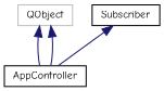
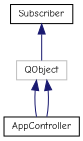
  digraph {
    fontname="Comic Neue"
    node [color=black fillcolor=white fontname="Comic Neue" fontsize=10 shape=record style=filled]
    edge [color=midnightblue dir=back fontname="Comic Neue" fontsize=10 labelfontname=Helvetica labelfontsize=10 style=solid]
    n1 [height=0.2 label=AppController width=0.4]
    n2 [color=grey75 height=0.2 label=QObject width=0.4]
    n3 [height=0.2 label=Subscriber width=0.4]
    n2 -> n1
    n2 -> n1
-   n3 -> n1
+   n3 -> n2
  }
